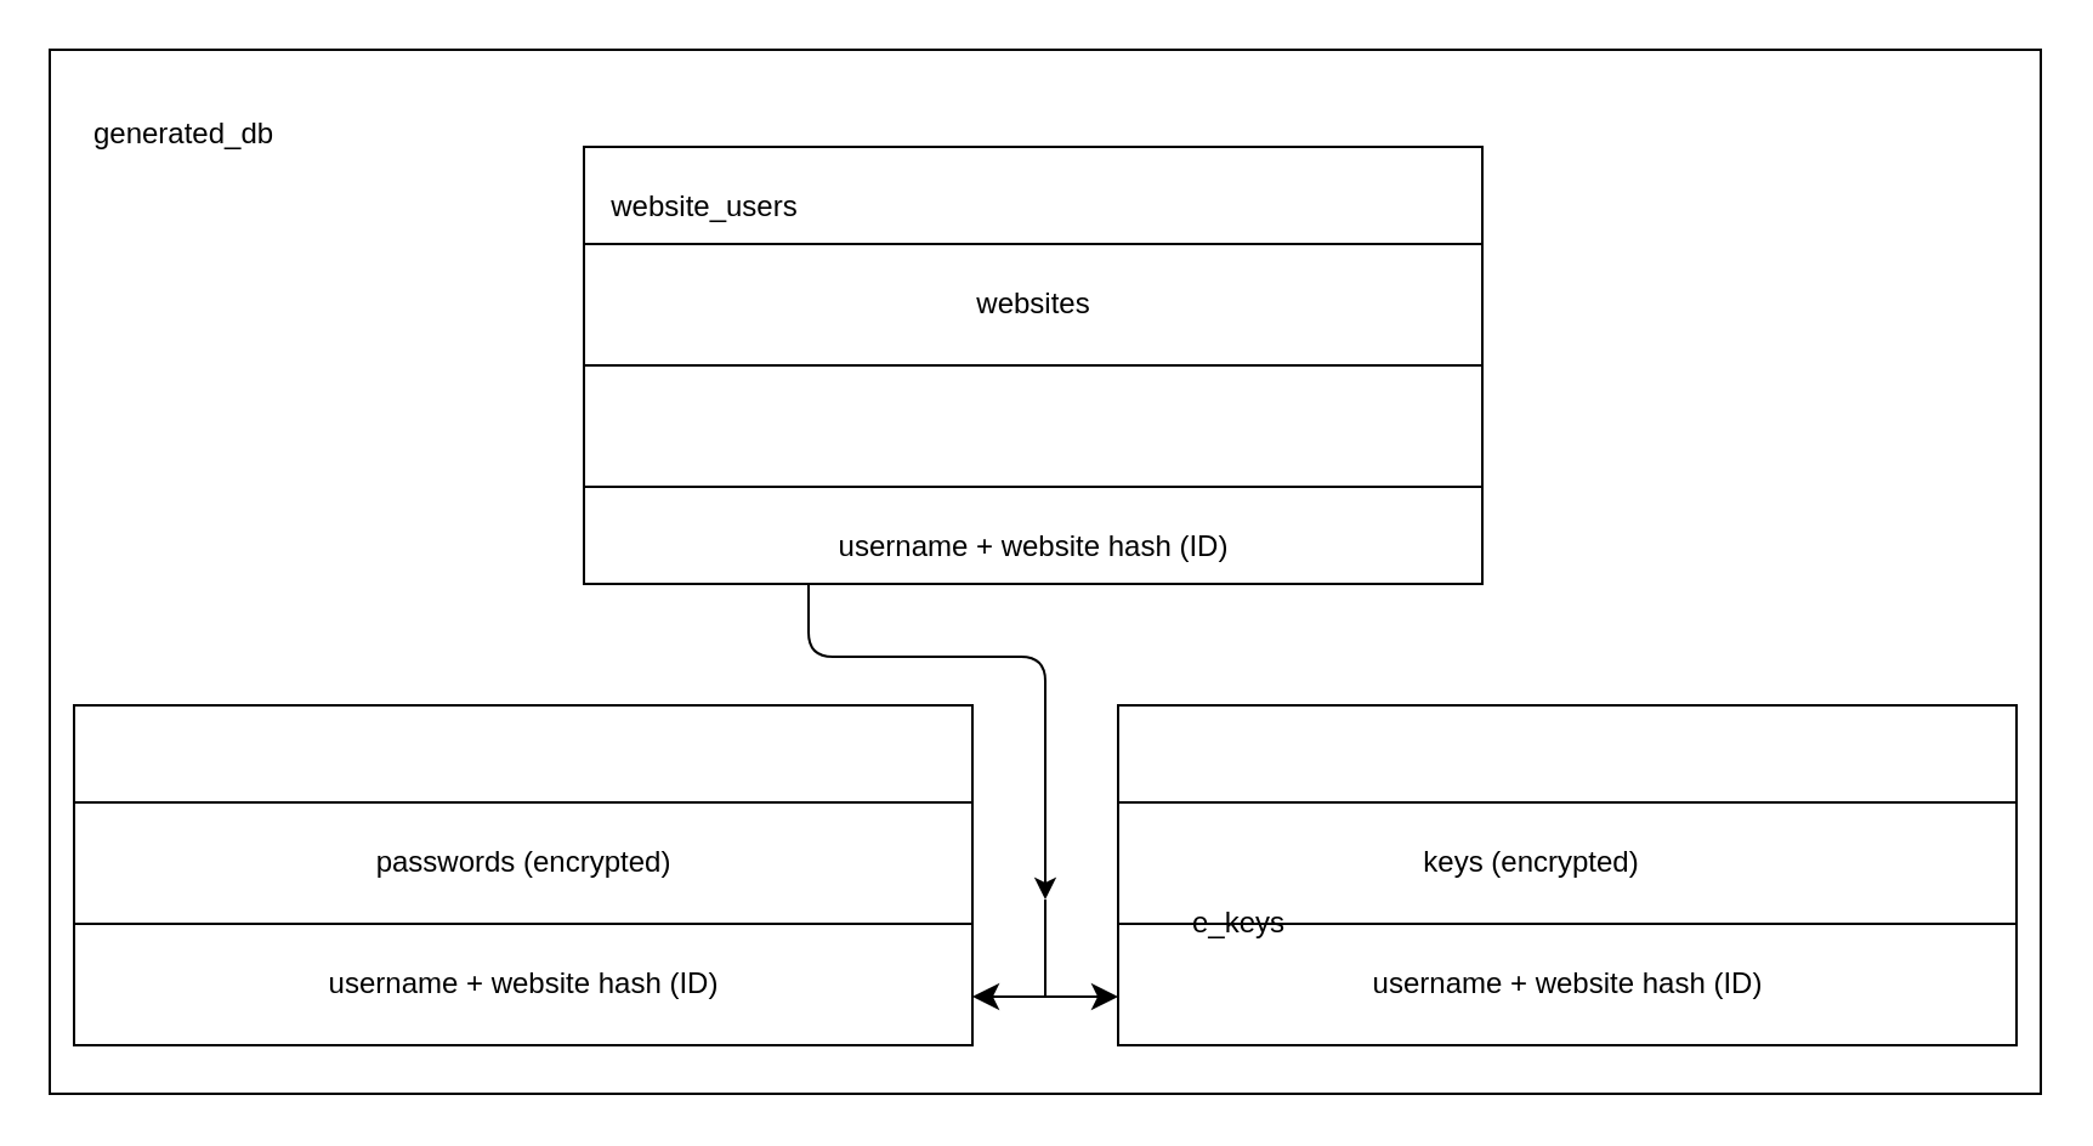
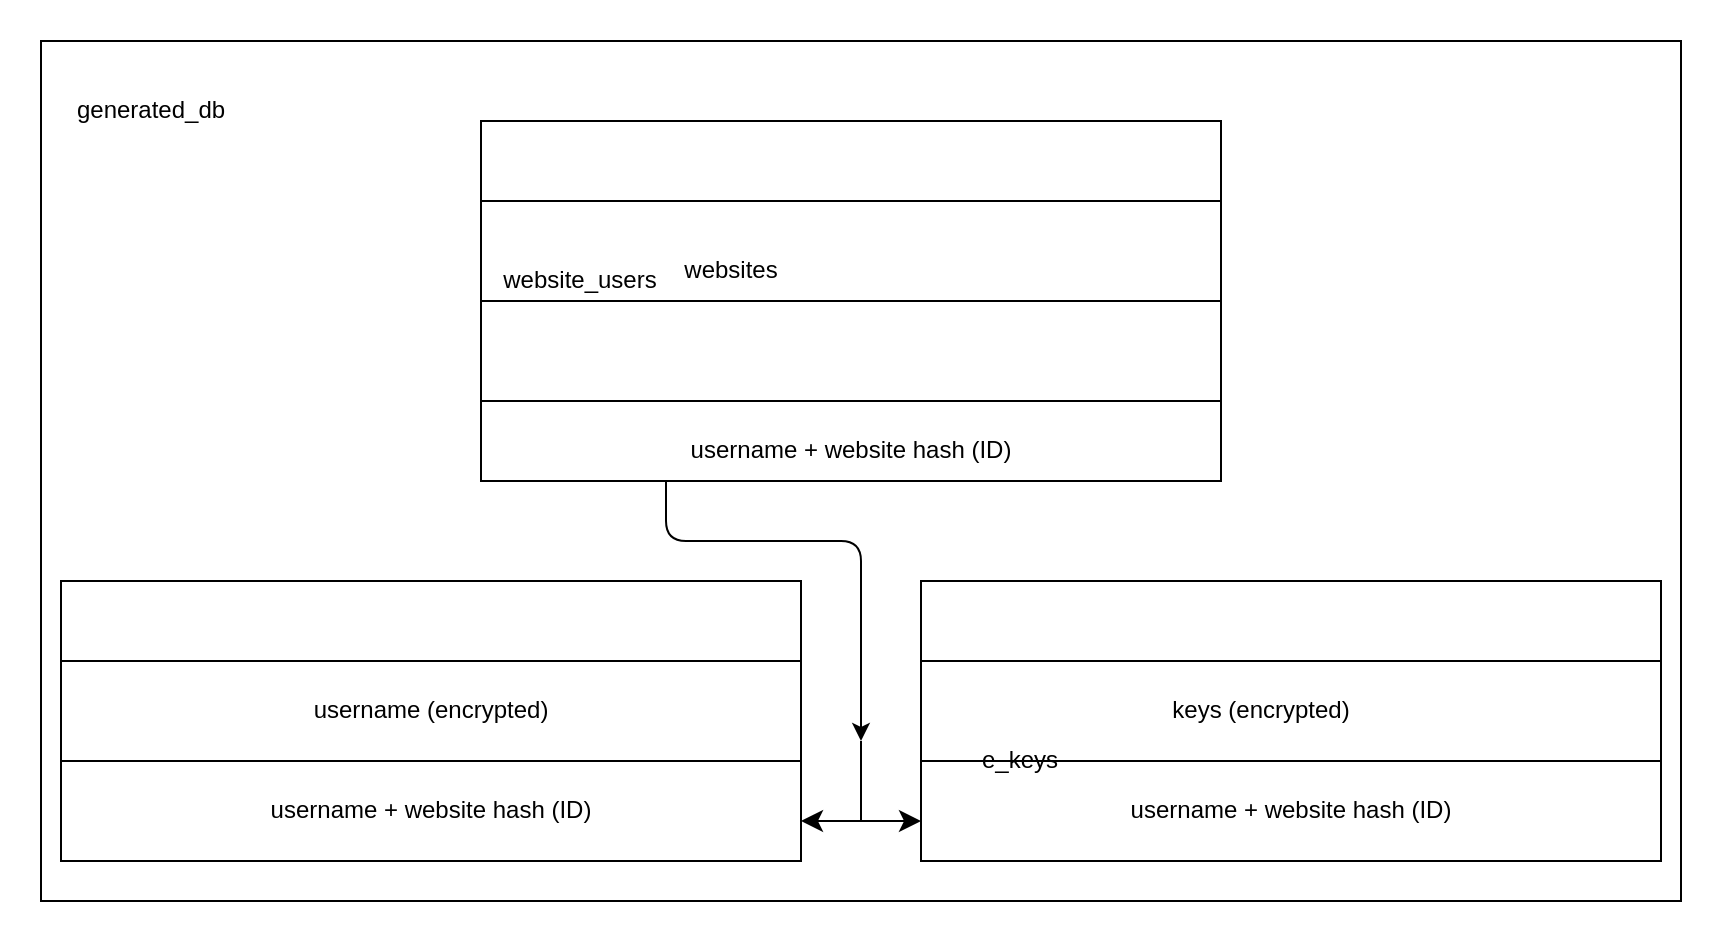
  <mxCell id="0" />
  <mxCell id="1" parent="0" />
  <mxCell id="2" value="" style="rounded=0;whiteSpace=wrap;html=1;" vertex="1" parent="1"><mxGeometry x="20" y="20" width="820" height="430" as="geometry" /></mxCell>
  <mxCell id="3" style="edgeStyle=elbowEdgeStyle;html=1;exitX=0.25;exitY=1;exitDx=0;exitDy=0;elbow=vertical;" edge="1" parent="1" source="4"><mxGeometry relative="1" as="geometry"><mxPoint x="430" y="370" as="targetPoint" /><Array as="points"><mxPoint x="380" y="270" /><mxPoint x="370" y="270" /></Array></mxGeometry></mxCell>
  <mxCell id="4" value="" style="rounded=0;whiteSpace=wrap;html=1;" vertex="1" parent="1"><mxGeometry x="240" y="60" width="370" height="180" as="geometry" /></mxCell>
  <mxCell id="5" value="" style="endArrow=none;html=1;" edge="1" parent="1"><mxGeometry width="50" height="50" relative="1" as="geometry"><mxPoint x="240" y="150" as="sourcePoint" /><mxPoint x="610" y="150" as="targetPoint" /><Array as="points"><mxPoint x="450" y="150" /></Array></mxGeometry></mxCell>
  <mxCell id="6" value="" style="endArrow=none;html=1;" edge="1" parent="1"><mxGeometry width="50" height="50" relative="1" as="geometry"><mxPoint x="240" y="100" as="sourcePoint" /><mxPoint x="610" y="100" as="targetPoint" /><Array as="points"><mxPoint x="450" y="100" /></Array></mxGeometry></mxCell>
- <mxCell id="7" value="website_users" style="text;html=1;strokeColor=none;fillColor=none;align=center;verticalAlign=middle;whiteSpace=wrap;rounded=0;" vertex="1" parent="1"><mxGeometry x="260" y="70" width="60" height="30" as="geometry" /></mxCell>
+ <mxCell id="7" value="website_users" style="text;html=1;strokeColor=none;fillColor=none;align=center;verticalAlign=middle;whiteSpace=wrap;rounded=0;" vertex="1" parent="1"><mxGeometry x="260" y="125" width="60" height="30" as="geometry" /></mxCell>
  <mxCell id="8" value="" style="endArrow=none;html=1;" edge="1" parent="1"><mxGeometry width="50" height="50" relative="1" as="geometry"><mxPoint x="240" y="200" as="sourcePoint" /><mxPoint x="610" y="200" as="targetPoint" /><Array as="points"><mxPoint x="450" y="200" /></Array></mxGeometry></mxCell>
- <mxCell id="9" value="websites" style="text;html=1;align=center;verticalAlign=middle;resizable=0;points=[];autosize=1;strokeColor=none;fillColor=none;" vertex="1" parent="1"><mxGeometry x="390" y="110" width="70" height="30" as="geometry" /></mxCell>
+ <mxCell id="9" value="websites" style="text;html=1;align=center;verticalAlign=middle;resizable=0;points=[];autosize=1;strokeColor=none;fillColor=none;" vertex="1" parent="1"><mxGeometry x="330" y="120" width="70" height="30" as="geometry" /></mxCell>
  <mxCell id="10" value="username + website hash (ID)" style="text;html=1;align=center;verticalAlign=middle;resizable=0;points=[];autosize=1;strokeColor=none;fillColor=none;" vertex="1" parent="1"><mxGeometry x="335" y="210" width="180" height="30" as="geometry" /></mxCell>
  <mxCell id="11" value="" style="rounded=0;whiteSpace=wrap;html=1;" vertex="1" parent="1"><mxGeometry x="30" y="290" width="370" height="140" as="geometry" /></mxCell>
  <mxCell id="12" value="" style="endArrow=none;html=1;" edge="1" parent="1"><mxGeometry width="50" height="50" relative="1" as="geometry"><mxPoint x="30" y="380" as="sourcePoint" /><mxPoint x="400" y="380" as="targetPoint" /><Array as="points"><mxPoint x="240" y="380" /></Array></mxGeometry></mxCell>
  <mxCell id="13" value="" style="endArrow=none;html=1;" edge="1" parent="1"><mxGeometry width="50" height="50" relative="1" as="geometry"><mxPoint x="30" y="330" as="sourcePoint" /><mxPoint x="400" y="330" as="targetPoint" /><Array as="points"><mxPoint x="240" y="330" /></Array></mxGeometry></mxCell>
- <mxCell id="14" value="passwords (encrypted)" style="text;html=1;align=center;verticalAlign=middle;resizable=0;points=[];autosize=1;strokeColor=none;fillColor=none;" vertex="1" parent="1"><mxGeometry x="145" y="340" width="140" height="30" as="geometry" /></mxCell>
+ <mxCell id="14" value="username (encrypted)" style="text;html=1;align=center;verticalAlign=middle;resizable=0;points=[];autosize=1;strokeColor=none;fillColor=none;" vertex="1" parent="1"><mxGeometry x="145" y="340" width="140" height="30" as="geometry" /></mxCell>
  <mxCell id="15" value="username + website hash (ID)" style="text;html=1;align=center;verticalAlign=middle;resizable=0;points=[];autosize=1;strokeColor=none;fillColor=none;" vertex="1" parent="1"><mxGeometry x="125" y="390" width="180" height="30" as="geometry" /></mxCell>
  <mxCell id="16" value="" style="rounded=0;whiteSpace=wrap;html=1;" vertex="1" parent="1"><mxGeometry x="460" y="290" width="370" height="140" as="geometry" /></mxCell>
  <mxCell id="17" value="" style="endArrow=none;html=1;" edge="1" parent="1"><mxGeometry width="50" height="50" relative="1" as="geometry"><mxPoint x="460" y="380" as="sourcePoint" /><mxPoint x="830" y="380" as="targetPoint" /><Array as="points"><mxPoint x="670" y="380" /></Array></mxGeometry></mxCell>
  <mxCell id="18" value="" style="endArrow=none;html=1;" edge="1" parent="1"><mxGeometry width="50" height="50" relative="1" as="geometry"><mxPoint x="460" y="330" as="sourcePoint" /><mxPoint x="830" y="330" as="targetPoint" /><Array as="points"><mxPoint x="670" y="330" /></Array></mxGeometry></mxCell>
  <mxCell id="19" value="e_keys" style="text;html=1;strokeColor=none;fillColor=none;align=center;verticalAlign=middle;whiteSpace=wrap;rounded=0;" vertex="1" parent="1"><mxGeometry x="480" y="365" width="60" height="30" as="geometry" /></mxCell>
  <mxCell id="20" value="keys (encrypted)" style="text;html=1;align=center;verticalAlign=middle;resizable=0;points=[];autosize=1;strokeColor=none;fillColor=none;" vertex="1" parent="1"><mxGeometry x="575" y="340" width="110" height="30" as="geometry" /></mxCell>
  <mxCell id="21" value="username + website hash (ID)" style="text;html=1;align=center;verticalAlign=middle;resizable=0;points=[];autosize=1;strokeColor=none;fillColor=none;" vertex="1" parent="1"><mxGeometry x="555" y="390" width="180" height="30" as="geometry" /></mxCell>
  <mxCell id="22" value="" style="edgeStyle=segmentEdgeStyle;endArrow=classic;html=1;curved=0;rounded=0;endSize=8;startSize=8;elbow=vertical;" edge="1" parent="1"><mxGeometry width="50" height="50" relative="1" as="geometry"><mxPoint x="430" y="370" as="sourcePoint" /><mxPoint x="400" y="410" as="targetPoint" /><Array as="points"><mxPoint x="430" y="410" /><mxPoint x="400" y="410" /></Array></mxGeometry></mxCell>
  <mxCell id="23" value="" style="edgeStyle=segmentEdgeStyle;endArrow=classic;html=1;curved=0;rounded=0;endSize=8;startSize=8;elbow=vertical;" edge="1" parent="1"><mxGeometry width="50" height="50" relative="1" as="geometry"><mxPoint x="430" y="370" as="sourcePoint" /><mxPoint x="460" y="410" as="targetPoint" /><Array as="points"><mxPoint x="430" y="410" /></Array></mxGeometry></mxCell>
  <mxCell id="24" value="generated_db" style="text;html=1;align=center;verticalAlign=middle;resizable=0;points=[];autosize=1;strokeColor=none;fillColor=none;" vertex="1" parent="1"><mxGeometry x="25" y="40" width="100" height="30" as="geometry" /></mxCell>
